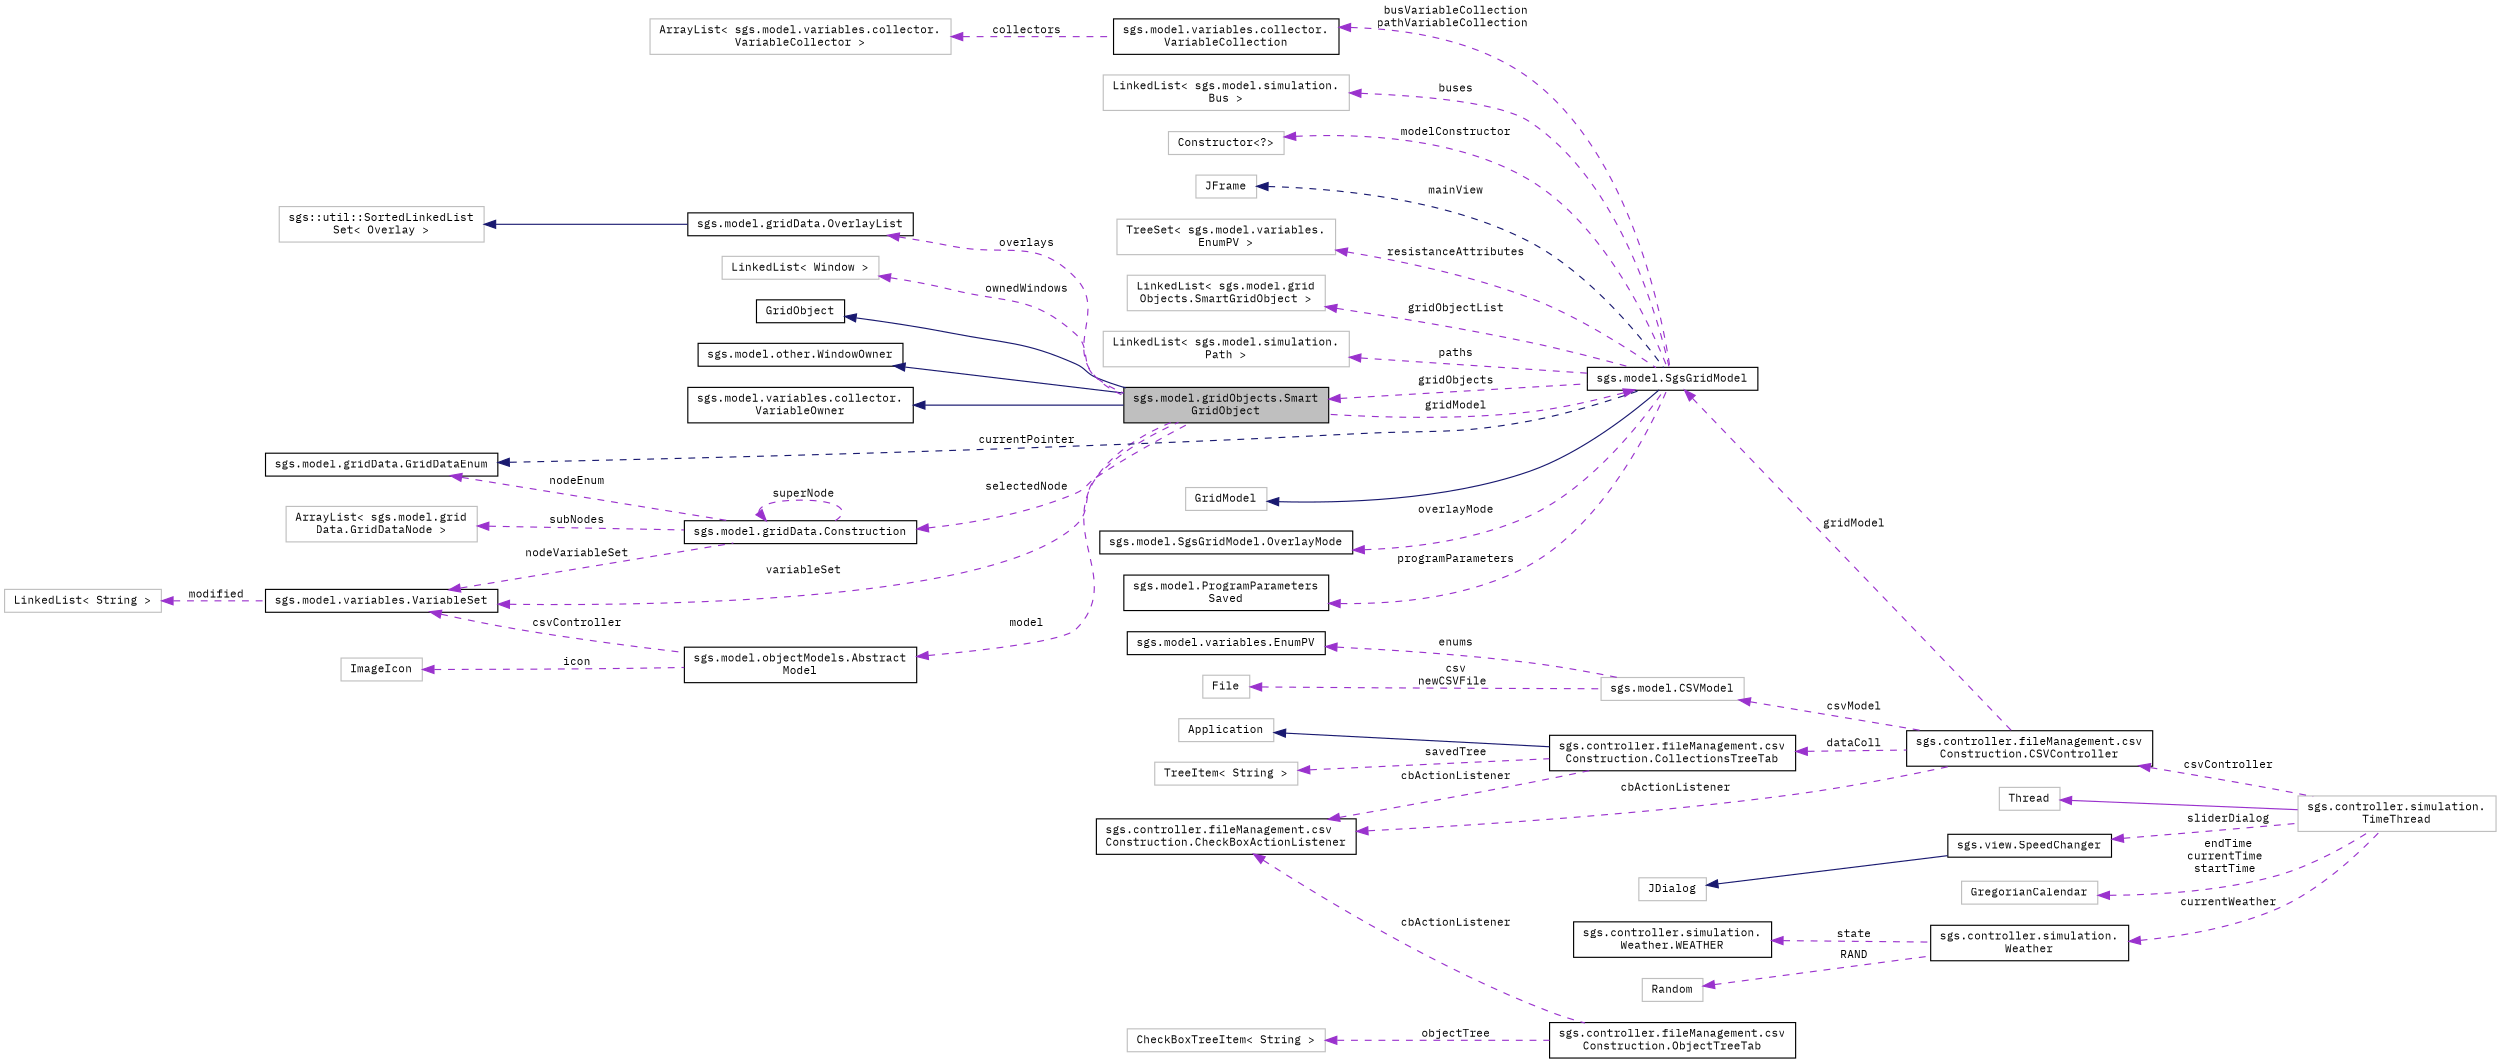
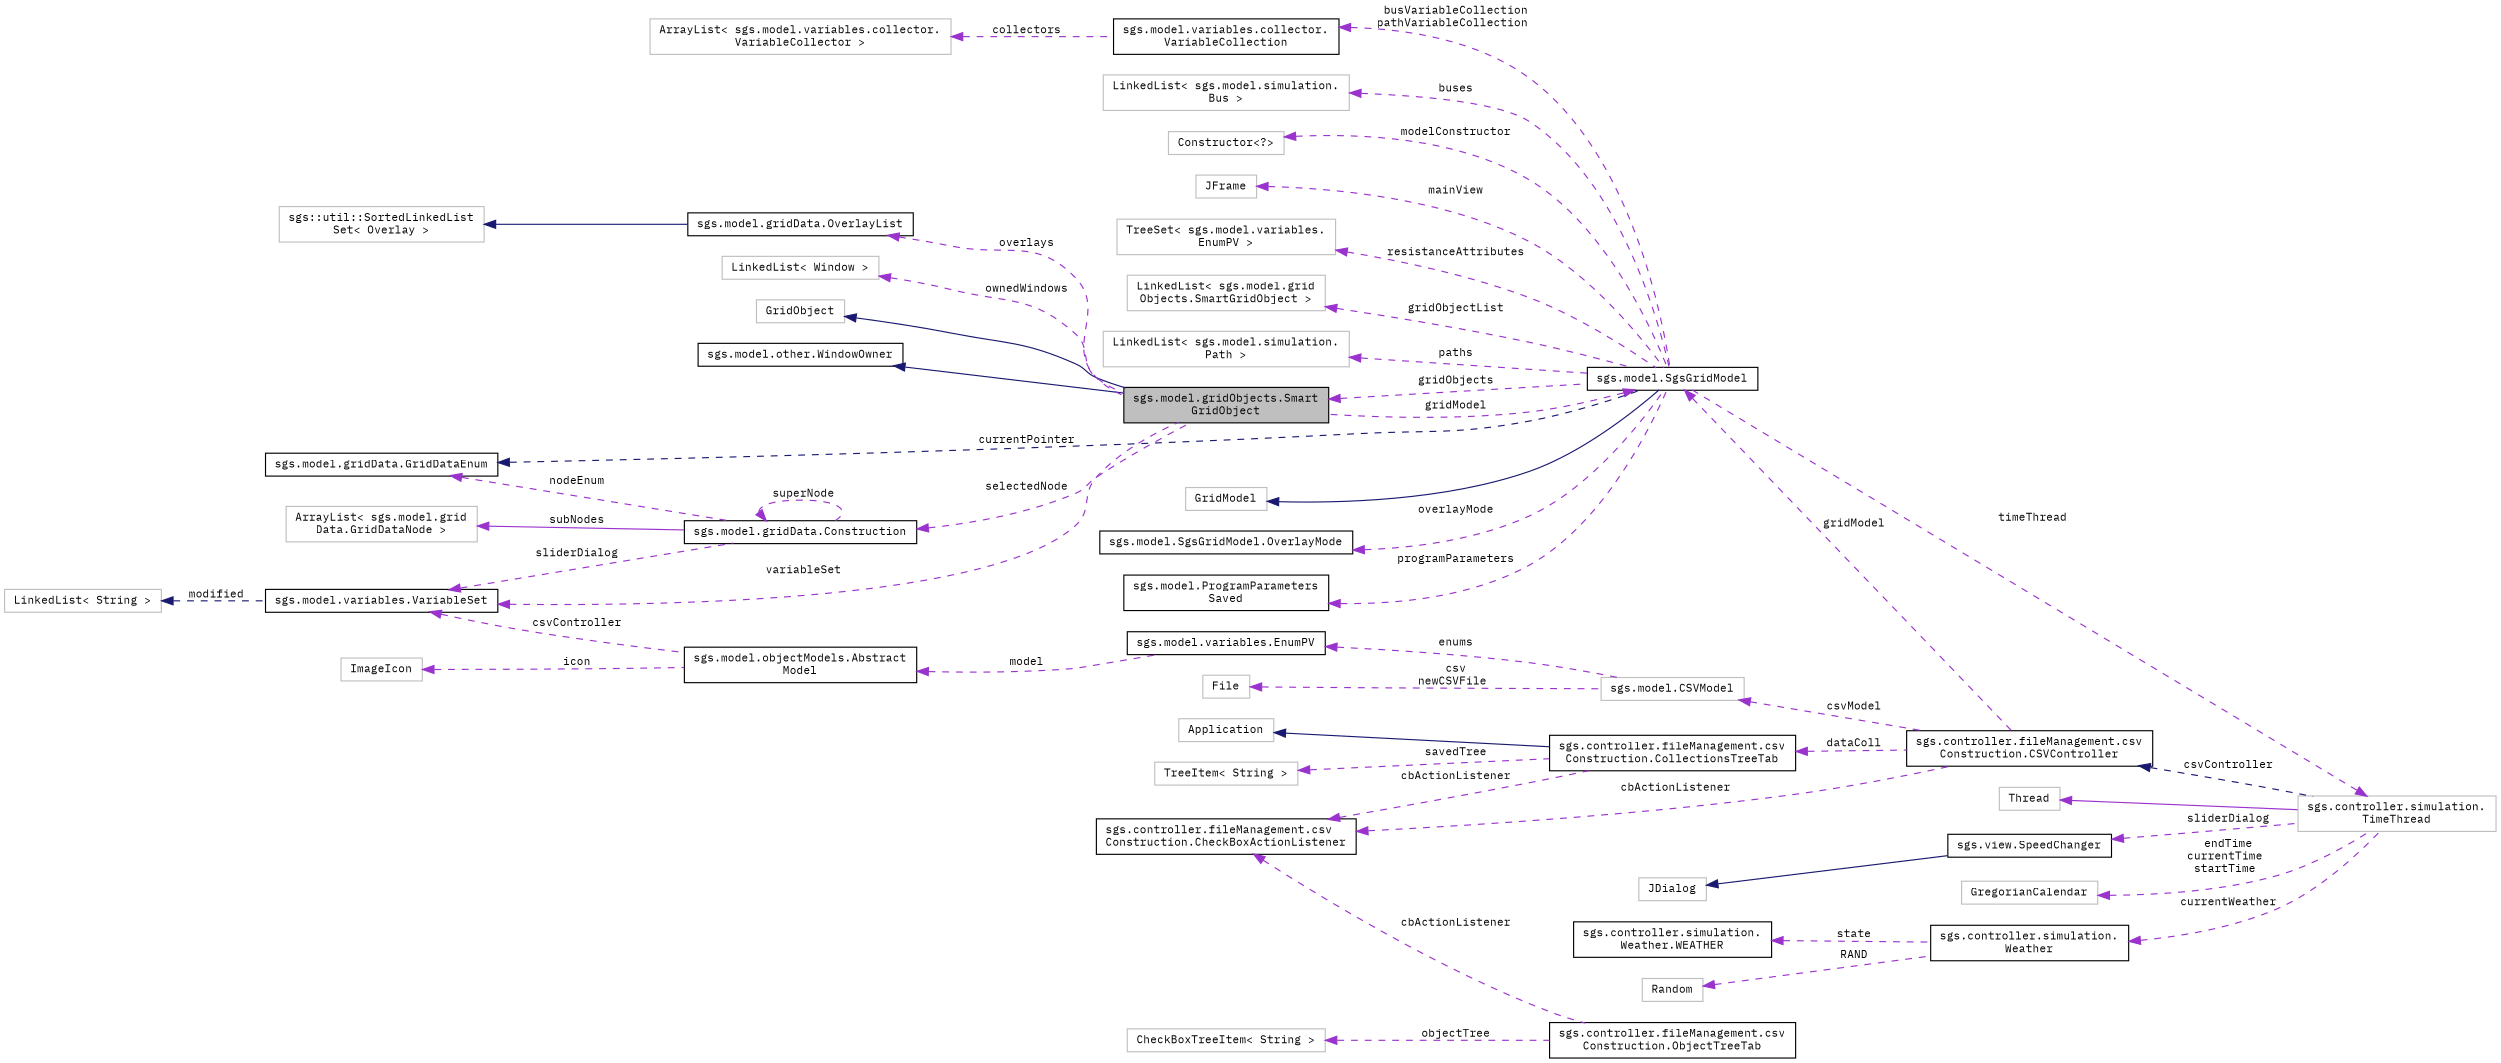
  digraph {
    fontname="IBM Plex Mono"
    rankdir=LR
    node [color=grey75 fillcolor=white fontname="IBM Plex Mono" fontsize=10 shape=record style=filled]
    edge [color=darkorchid3 dir=back fontname="IBM Plex Mono" fontsize=10 labelfontname=Helvetica labelfontsize=10 style=dashed]
    n1 [color=black fillcolor=grey75 fontcolor=black height=0.2 label="sgs.model.gridObjects.Smart\lGridObject" width=0.4]
    n2 [color=black height=0.2 label="sgs.model.SgsGridModel" width=0.4]
    n3 [color=black height=0.2 label="sgs.controller.fileManagement.csv\lConstruction.CSVController" width=0.4]
-   n4 [color=black height=0.2 label=GridObject width=0.4]
+   n4 [height=0.2 label=GridObject width=0.4]
    n5 [color=black height=0.2 label="sgs.model.other.WindowOwner" width=0.4]
-   n6 [color=black height=0.2 label="sgs.model.variables.collector.\lVariableOwner" width=0.4]
    n7 [color=black height=0.2 label="sgs.model.gridData.OverlayList" width=0.4]
    n8 [height=0.2 label="sgs::util::SortedLinkedList\lSet\< Overlay \>" width=0.4]
    n9 [color=black height=0.2 label="sgs.model.objectModels.Abstract\lModel" width=0.4]
    n10 [height=0.2 label=ImageIcon width=0.4]
    n11 [color=black height=0.2 label="sgs.model.variables.VariableSet" width=0.4]
    n12 [color=black height=0.2 label="sgs.model.gridData.Construction" width=0.4]
    n13 [height=0.2 label="LinkedList\< String \>" width=0.4]
    n14 [color=black height=0.2 label="sgs.model.gridData.GridDataEnum" width=0.4]
    n15 [height=0.2 label="ArrayList\< sgs.model.grid\lData.GridDataNode \>" width=0.4]
    n16 [height=0.2 label="sgs.controller.simulation.\lTimeThread" width=0.4]
    n17 [height=0.2 label=GridModel width=0.4]
    n18 [color=black height=0.2 label="sgs.model.SgsGridModel.OverlayMode" width=0.4]
    n19 [color=black height=0.2 label="sgs.model.ProgramParameters\lSaved" width=0.4]
    n20 [color=black height=0.2 label="sgs.model.variables.collector.\lVariableCollection" width=0.4]
    n21 [height=0.2 label="ArrayList\< sgs.model.variables.collector.\lVariableCollector \>" width=0.4]
    n22 [height=0.2 label="LinkedList\< sgs.model.simulation.\lBus \>" width=0.4]
    n23 [height=0.2 label="Constructor\<?\>" width=0.4]
    n24 [height=0.2 label=JFrame width=0.4]
    n25 [height=0.2 label="TreeSet\< sgs.model.variables.\lEnumPV \>" width=0.4]
    n26 [height=0.2 label=Thread width=0.4]
    n27 [color=black height=0.2 label="sgs.controller.fileManagement.csv\lConstruction.CollectionsTreeTab" width=0.4]
    n28 [height=0.2 label=Application width=0.4]
    n29 [height=0.2 label="TreeItem\< String \>" width=0.4]
    n30 [color=black height=0.2 label="sgs.controller.fileManagement.csv\lConstruction.CheckBoxActionListener" width=0.4]
    n31 [color=black height=0.2 label="sgs.controller.fileManagement.csv\lConstruction.ObjectTreeTab" width=0.4]
    n32 [height=0.2 label="CheckBoxTreeItem\< String \>" width=0.4]
    n33 [height=0.2 label="sgs.model.CSVModel" width=0.4]
    n34 [color=black height=0.2 label="sgs.model.variables.EnumPV" width=0.4]
    n35 [height=0.2 label=File width=0.4]
    n36 [color=black height=0.2 label="sgs.view.SpeedChanger" width=0.4]
    n37 [height=0.2 label=JDialog width=0.4]
    n38 [height=0.2 label=GregorianCalendar width=0.4]
    n39 [color=black height=0.2 label="sgs.controller.simulation.\lWeather" width=0.4]
    n40 [color=black height=0.2 label="sgs.controller.simulation.\lWeather.WEATHER" width=0.4]
    n41 [height=0.2 label=Random width=0.4]
    n42 [height=0.2 label="LinkedList\< sgs.model.grid\lObjects.SmartGridObject \>" width=0.4]
    n43 [height=0.2 label="LinkedList\< sgs.model.simulation.\lPath \>" width=0.4]
    n44 [height=0.2 label="LinkedList\< Window \>" width=0.4]
    n1 -> n2 [label=" gridObjects"]
    n2 -> n1 [label=" gridModel"]
    n2 -> n3 [label=" gridModel"]
-   n3 -> n16 [label=" csvController"]
+   n3 -> n16 [color=midnightblue label=" csvController"]
    n4 -> n1 [color=midnightblue style=solid]
    n5 -> n1 [color=midnightblue style=solid]
-   n6 -> n1 [color=midnightblue style=solid]
    n7 -> n1 [label=" overlays"]
    n8 -> n7 [color=midnightblue style=solid]
-   n9 -> n1 [label=" model"]
+   n9 -> n34 [label=" model"]
    n10 -> n9 [label=" icon"]
    n11 -> n1 [label=" variableSet"]
    n11 -> n9 [label=" csvController"]
-   n11 -> n12 [label=" nodeVariableSet"]
+   n11 -> n12 [label=" sliderDialog"]
    n12 -> n1 [label=" selectedNode"]
    n12 -> n12 [label=" superNode"]
-   n13 -> n11 [label=" modified"]
+   n13 -> n11 [color=midnightblue label=" modified"]
    n14 -> n2 [color=midnightblue label=" currentPointer"]
    n14 -> n12 [label=" nodeEnum"]
-   n15 -> n12 [label=" subNodes"]
+   n15 -> n12 [label=" subNodes" style=solid]
+   n16 -> n2 [label=" timeThread"]
    n17 -> n2 [color=midnightblue style=solid]
    n18 -> n2 [label=" overlayMode"]
    n19 -> n2 [label=" programParameters"]
    n20 -> n2 [label=" busVariableCollection\npathVariableCollection"]
    n21 -> n20 [label=" collectors"]
    n22 -> n2 [label=" buses"]
    n23 -> n2 [label=" modelConstructor"]
-   n24 -> n2 [color=midnightblue label=" mainView"]
+   n24 -> n2 [label=" mainView"]
    n25 -> n2 [label=" resistanceAttributes"]
    n26 -> n16 [style=solid]
    n27 -> n3 [label=" dataColl"]
    n28 -> n27 [color=midnightblue style=solid]
    n29 -> n27 [label=" savedTree"]
    n30 -> n3 [label=" cbActionListener"]
    n30 -> n27 [label=" cbActionListener"]
    n30 -> n31 [label=" cbActionListener"]
    n32 -> n31 [label=" objectTree"]
    n33 -> n3 [label=" csvModel"]
    n34 -> n33 [label=" enums"]
    n35 -> n33 [label=" csv\nnewCSVFile"]
    n36 -> n16 [label=" sliderDialog"]
    n37 -> n36 [color=midnightblue style=solid]
    n38 -> n16 [label=" endTime\ncurrentTime\nstartTime"]
    n39 -> n16 [label=" currentWeather"]
    n40 -> n39 [label=" state"]
    n41 -> n39 [label=" RAND"]
    n42 -> n2 [label=" gridObjectList"]
    n43 -> n2 [label=" paths"]
    n44 -> n1 [label=" ownedWindows"]
  }
